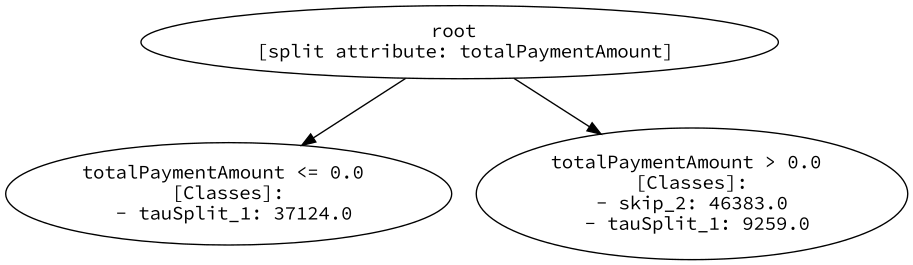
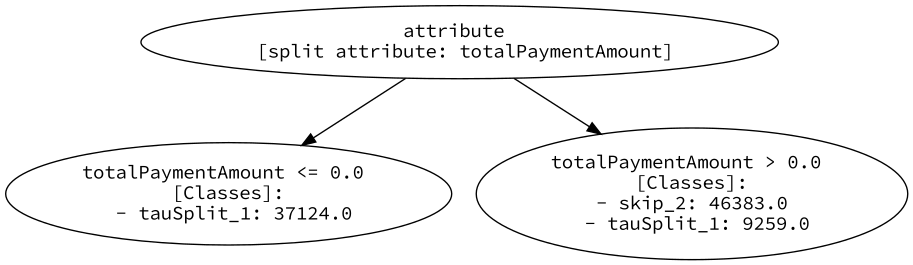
  digraph {
    fontname="Source Code Pro"
    node [fontname="Source Code Pro"]
    edge [fontname="Source Code Pro"]
-   n1 [label="root \n [split attribute: totalPaymentAmount]"]
+   n1 [label="attribute \n [split attribute: totalPaymentAmount]"]
    n2 [label="totalPaymentAmount <= 0.0 \n [Classes]: \n - tauSplit_1: 37124.0"]
    n3 [label="totalPaymentAmount > 0.0 \n [Classes]: \n - skip_2: 46383.0 \n - tauSplit_1: 9259.0"]
    n1 -> n2
    n1 -> n3
  }
